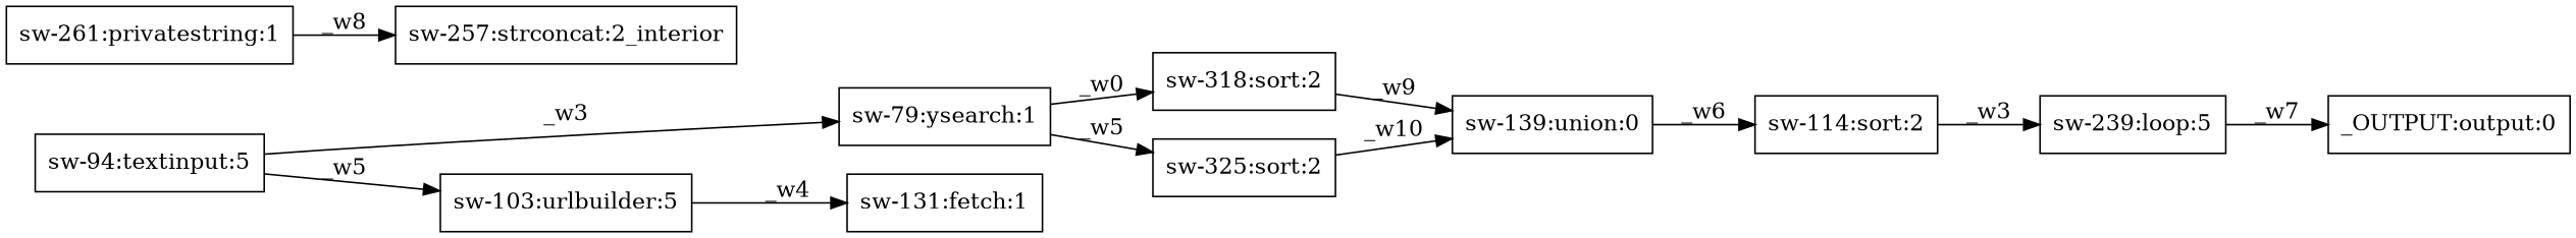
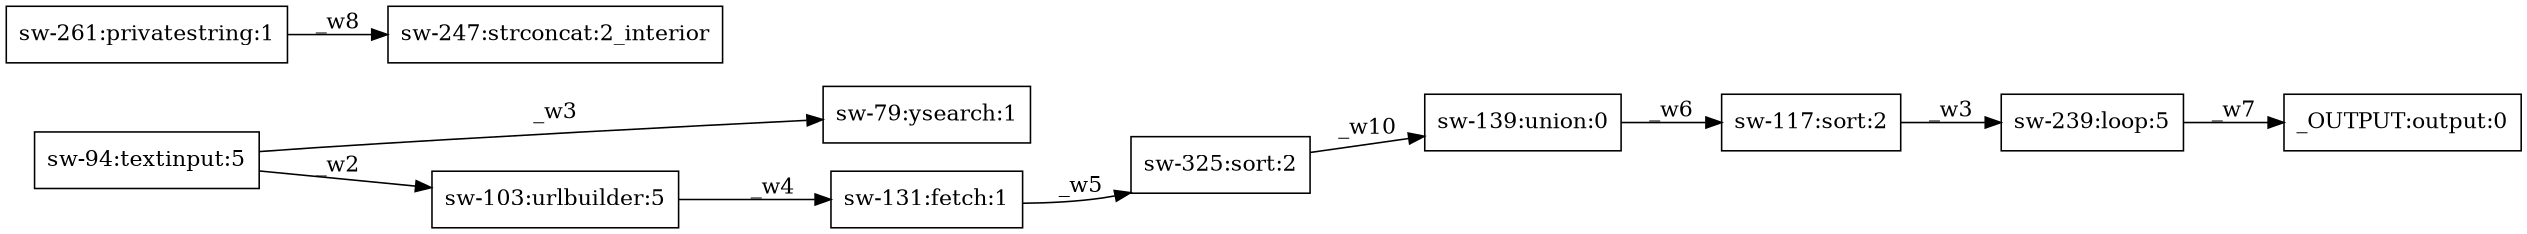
  digraph {
    rankdir=LR
    node [shape=box]
    n1 [label="_OUTPUT:output:0"]
-   n2 [label="sw-114:sort:2"]
+   n2 [label="sw-117:sort:2"]
    n3 [label="sw-239:loop:5"]
    n4 [label="sw-94:textinput:5"]
    n5 [label="sw-79:ysearch:1"]
    n6 [label="sw-103:urlbuilder:5"]
-   n7 [label="sw-318:sort:2"]
    n8 [label="sw-131:fetch:1"]
    n9 [label="sw-139:union:0"]
-   n10 [label="sw-257:strconcat:2_interior"]
+   n10 [label="sw-247:strconcat:2_interior"]
    n11 [label="sw-325:sort:2"]
    n12 [label="sw-261:privatestring:1"]
    n2 -> n3 [label=_w3]
    n3 -> n1 [label=_w7]
    n4 -> n5 [label=_w3]
-   n4 -> n6 [label=_w5]
-   n5 -> n7 [label=_w0]
+   n4 -> n6 [label=_w2]
    n6 -> n8 [label=_w4]
-   n7 -> n9 [label=_w9]
-   n5 -> n11 [label=_w5]
+   n8 -> n11 [label=_w5]
    n9 -> n2 [label=_w6]
    n11 -> n9 [label=_w10]
    n12 -> n10 [label=_w8]
  }
